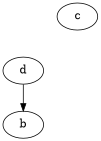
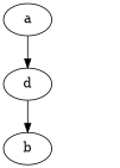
  digraph {
    node [Weight=5]
+   a [Weight=4]
    d [Weight=2]
    b
-   c
+   a -> d [Weight=8]
    d -> b [Weight=1]
  }
